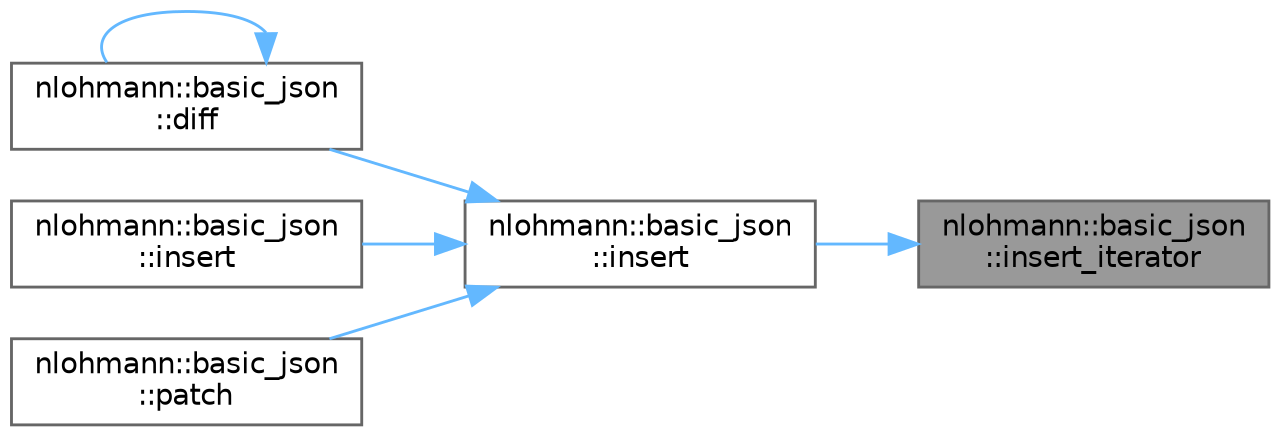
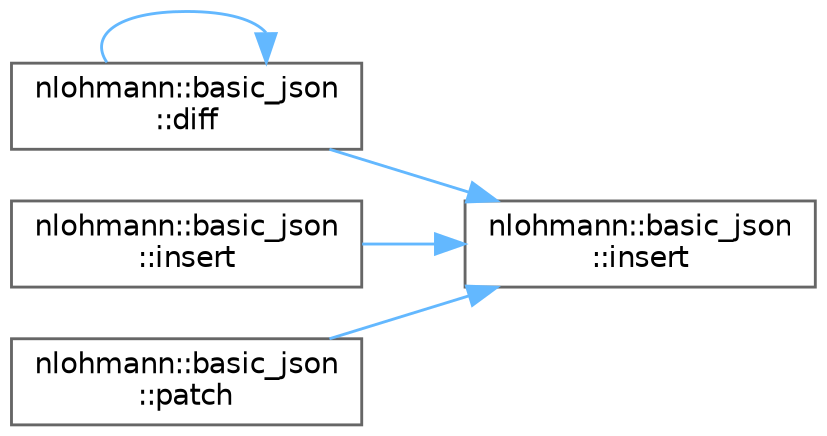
  digraph {
    rankdir=RL
    node [color=grey40 fillcolor=white fontname=Helvetica fontsize=10 shape=box style=filled]
    edge [color=steelblue1 dir=back fontname=Helvetica fontsize=10 labelfontname=Helvetica labelfontsize=10 style=solid]
-   n1 [color=gray40 fillcolor=grey60 fontcolor=black height=0.2 label="nlohmann::basic_json\l::insert_iterator" width=0.4]
    n2 [height=0.2 label="nlohmann::basic_json\l::insert" width=0.4]
    n3 [height=0.2 label="nlohmann::basic_json\l::diff" width=0.4]
    n4 [height=0.2 label="nlohmann::basic_json\l::insert" width=0.4]
    n5 [height=0.2 label="nlohmann::basic_json\l::patch" width=0.4]
-   n1 -> n2
    n2 -> n3
    n2 -> n4
    n2 -> n5
    n3 -> n3
  }
